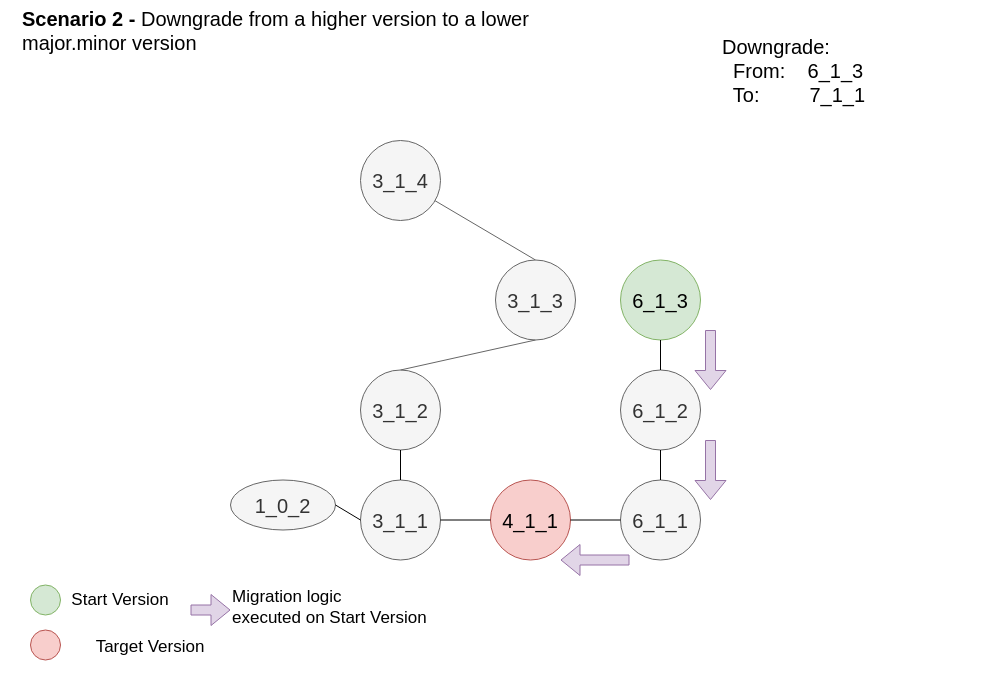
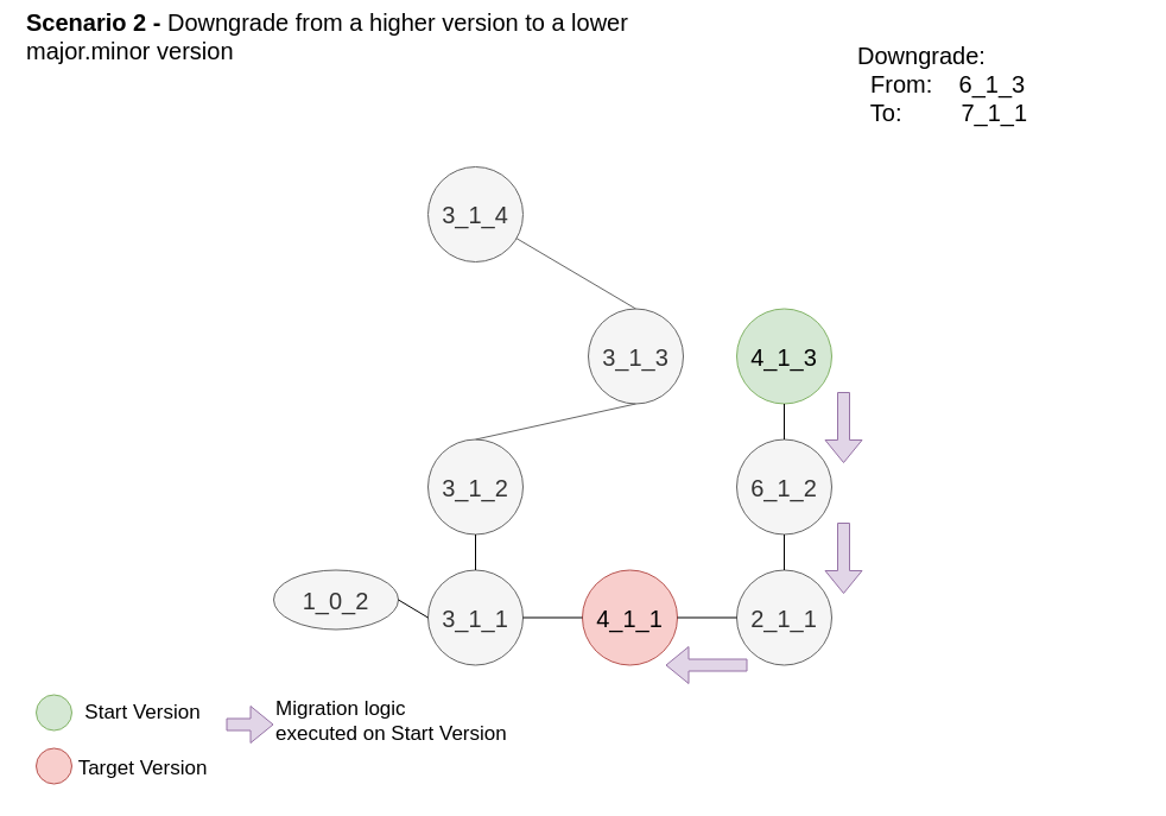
  <mxCell id="0" />
  <mxCell id="1" parent="0" />
  <mxCell id="2" value="&lt;font style=&quot;font-size: 20px&quot;&gt;1_0_2&lt;/font&gt;" style="ellipse;whiteSpace=wrap;html=1;aspect=fixed;shadow=0;fillColor=#f5f5f5;strokeColor=#666666;fontColor=#333333;" parent="1" vertex="1"><mxGeometry x="230" y="479.5" width="105" height="50" as="geometry" /></mxCell>
  <mxCell id="3" value="&lt;font style=&quot;font-size: 20px&quot;&gt;3_1_1&lt;/font&gt;" style="ellipse;whiteSpace=wrap;html=1;aspect=fixed;shadow=0;fillColor=#f5f5f5;strokeColor=#666666;fontColor=#333333;" parent="1" vertex="1"><mxGeometry x="360" y="479.5" width="80" height="80" as="geometry" /></mxCell>
  <mxCell id="4" value="&lt;font style=&quot;font-size: 20px&quot;&gt;4_1_1&lt;/font&gt;" style="ellipse;whiteSpace=wrap;html=1;aspect=fixed;shadow=0;fillColor=#f8cecc;strokeColor=#b85450;" parent="1" vertex="1"><mxGeometry x="490" y="479.5" width="80" height="80" as="geometry" /></mxCell>
- <mxCell id="5" value="&lt;font style=&quot;font-size: 20px&quot;&gt;6_1_1&lt;/font&gt;" style="ellipse;whiteSpace=wrap;html=1;aspect=fixed;shadow=0;fillColor=#f5f5f5;strokeColor=#666666;fontColor=#333333;" parent="1" vertex="1"><mxGeometry x="620" y="479.5" width="80" height="80" as="geometry" /></mxCell>
+ <mxCell id="5" value="&lt;font style=&quot;font-size: 20px&quot;&gt;2_1_1&lt;/font&gt;" style="ellipse;whiteSpace=wrap;html=1;aspect=fixed;shadow=0;fillColor=#f5f5f5;strokeColor=#666666;fontColor=#333333;" parent="1" vertex="1"><mxGeometry x="620" y="479.5" width="80" height="80" as="geometry" /></mxCell>
  <mxCell id="6" value="&lt;font style=&quot;font-size: 20px&quot;&gt;3_1_2&lt;/font&gt;" style="ellipse;whiteSpace=wrap;html=1;aspect=fixed;shadow=0;fillColor=#f5f5f5;strokeColor=#666666;fontColor=#333333;" parent="1" vertex="1"><mxGeometry x="360" y="369.5" width="80" height="80" as="geometry" /></mxCell>
  <mxCell id="7" value="&lt;font style=&quot;font-size: 20px&quot;&gt;3_1_3&lt;/font&gt;" style="ellipse;whiteSpace=wrap;html=1;aspect=fixed;shadow=0;fillColor=#f5f5f5;strokeColor=#666666;fontColor=#333333;" parent="1" vertex="1"><mxGeometry x="495" y="259.5" width="80" height="80" as="geometry" /></mxCell>
  <mxCell id="8" value="&lt;font style=&quot;font-size: 20px&quot;&gt;3_1_4&lt;/font&gt;" style="ellipse;whiteSpace=wrap;html=1;aspect=fixed;shadow=0;fillColor=#f5f5f5;strokeColor=#666666;fontColor=#333333;" parent="1" vertex="1"><mxGeometry x="360" y="140" width="80" height="80" as="geometry" /></mxCell>
  <mxCell id="9" value="&lt;font style=&quot;font-size: 20px&quot;&gt;6_1_2&lt;/font&gt;" style="ellipse;whiteSpace=wrap;html=1;aspect=fixed;shadow=0;fillColor=#f5f5f5;strokeColor=#666666;fontColor=#333333;" parent="1" vertex="1"><mxGeometry x="620" y="369.5" width="80" height="80" as="geometry" /></mxCell>
- <mxCell id="10" value="&lt;font style=&quot;font-size: 20px&quot;&gt;6_1_3&lt;/font&gt;" style="ellipse;whiteSpace=wrap;html=1;aspect=fixed;shadow=0;fillColor=#d5e8d4;strokeColor=#82b366;" parent="1" vertex="1"><mxGeometry x="620" y="259.5" width="80" height="80" as="geometry" /></mxCell>
+ <mxCell id="10" value="&lt;font style=&quot;font-size: 20px&quot;&gt;4_1_3&lt;/font&gt;" style="ellipse;whiteSpace=wrap;html=1;aspect=fixed;shadow=0;fillColor=#d5e8d4;strokeColor=#82b366;" parent="1" vertex="1"><mxGeometry x="620" y="259.5" width="80" height="80" as="geometry" /></mxCell>
  <mxCell id="11" value="" style="endArrow=none;html=1;entryX=0;entryY=0.5;entryDx=0;entryDy=0;exitX=1;exitY=0.5;exitDx=0;exitDy=0;" parent="1" source="2" target="3" edge="1"><mxGeometry width="50" height="50" relative="1" as="geometry"><mxPoint x="310" y="519.5" as="sourcePoint" /><mxPoint x="425" y="599.5" as="targetPoint" /></mxGeometry></mxCell>
  <mxCell id="12" value="" style="endArrow=none;html=1;entryX=0;entryY=0.5;entryDx=0;entryDy=0;exitX=1;exitY=0.5;exitDx=0;exitDy=0;" parent="1" source="3" target="4" edge="1"><mxGeometry width="50" height="50" relative="1" as="geometry"><mxPoint x="530" y="599.5" as="sourcePoint" /><mxPoint x="580" y="599.5" as="targetPoint" /></mxGeometry></mxCell>
  <mxCell id="13" value="" style="endArrow=none;html=1;entryX=0;entryY=0.5;entryDx=0;entryDy=0;exitX=1;exitY=0.5;exitDx=0;exitDy=0;" parent="1" source="4" target="5" edge="1"><mxGeometry width="50" height="50" relative="1" as="geometry"><mxPoint x="580" y="569.5" as="sourcePoint" /><mxPoint x="630" y="569.5" as="targetPoint" /></mxGeometry></mxCell>
  <mxCell id="14" value="" style="endArrow=none;html=1;entryX=0.5;entryY=0;entryDx=0;entryDy=0;fillColor=#f5f5f5;strokeColor=#666666;" parent="1" source="8" target="7" edge="1"><mxGeometry width="50" height="50" relative="1" as="geometry"><mxPoint x="400" y="229.5" as="sourcePoint" /><mxPoint x="540" y="249.5" as="targetPoint" /></mxGeometry></mxCell>
  <mxCell id="15" value="" style="endArrow=none;html=1;entryX=0.5;entryY=0;entryDx=0;entryDy=0;exitX=0.5;exitY=1;exitDx=0;exitDy=0;fillColor=#f5f5f5;strokeColor=#666666;" parent="1" source="7" target="6" edge="1"><mxGeometry width="50" height="50" relative="1" as="geometry"><mxPoint x="270" y="609.5" as="sourcePoint" /><mxPoint x="320" y="609.5" as="targetPoint" /></mxGeometry></mxCell>
  <mxCell id="16" value="" style="endArrow=none;html=1;entryX=0.5;entryY=0;entryDx=0;entryDy=0;exitX=0.5;exitY=1;exitDx=0;exitDy=0;" parent="1" source="6" target="3" edge="1"><mxGeometry width="50" height="50" relative="1" as="geometry"><mxPoint x="280" y="619.5" as="sourcePoint" /><mxPoint x="330" y="619.5" as="targetPoint" /></mxGeometry></mxCell>
  <mxCell id="17" value="" style="endArrow=none;html=1;entryX=0.5;entryY=0;entryDx=0;entryDy=0;exitX=0.5;exitY=1;exitDx=0;exitDy=0;" parent="1" source="10" target="9" edge="1"><mxGeometry width="50" height="50" relative="1" as="geometry"><mxPoint x="760" y="329.5" as="sourcePoint" /><mxPoint x="810" y="329.5" as="targetPoint" /></mxGeometry></mxCell>
  <mxCell id="18" value="" style="endArrow=none;html=1;entryX=0.5;entryY=0;entryDx=0;entryDy=0;exitX=0.5;exitY=1;exitDx=0;exitDy=0;" parent="1" source="9" target="5" edge="1"><mxGeometry width="50" height="50" relative="1" as="geometry"><mxPoint x="300" y="639.5" as="sourcePoint" /><mxPoint x="350" y="639.5" as="targetPoint" /></mxGeometry></mxCell>
  <mxCell id="19" value="" style="shape=flexArrow;endArrow=classic;html=1;fillColor=#e1d5e7;strokeColor=#9673a6;" parent="1" edge="1"><mxGeometry width="50" height="50" relative="1" as="geometry"><mxPoint x="710" y="329.5" as="sourcePoint" /><mxPoint x="710" y="389.5" as="targetPoint" /></mxGeometry></mxCell>
  <mxCell id="20" value="" style="shape=flexArrow;endArrow=classic;html=1;fillColor=#e1d5e7;strokeColor=#9673a6;" parent="1" edge="1"><mxGeometry width="50" height="50" relative="1" as="geometry"><mxPoint x="629" y="559.5" as="sourcePoint" /><mxPoint x="560" y="559.5" as="targetPoint" /></mxGeometry></mxCell>
  <mxCell id="21" value="&lt;font style=&quot;font-size: 20px&quot;&gt;Downgrade:&lt;br&gt;&amp;nbsp; From:&amp;nbsp; &amp;nbsp; 6_1_3&lt;br&gt;&amp;nbsp; To:&amp;nbsp; &amp;nbsp; &amp;nbsp; &amp;nbsp; &amp;nbsp;7_1_1&lt;/font&gt;" style="text;html=1;strokeColor=none;fillColor=none;align=left;verticalAlign=middle;whiteSpace=wrap;rounded=0;shadow=0;" parent="1" vertex="1"><mxGeometry x="720" y="50" width="240" height="40" as="geometry" /></mxCell>
  <mxCell id="22" value="" style="shape=flexArrow;endArrow=classic;html=1;fillColor=#e1d5e7;strokeColor=#9673a6;" parent="1" edge="1"><mxGeometry width="50" height="50" relative="1" as="geometry"><mxPoint x="710" y="439.5" as="sourcePoint" /><mxPoint x="710" y="499.5" as="targetPoint" /></mxGeometry></mxCell>
  <mxCell id="23" value="" style="ellipse;whiteSpace=wrap;html=1;aspect=fixed;fillColor=#d5e8d4;strokeColor=#82b366;" parent="1" vertex="1"><mxGeometry x="30" y="584.5" width="30" height="30" as="geometry" /></mxCell>
  <mxCell id="24" value="Start Version" style="text;html=1;strokeColor=none;fillColor=none;align=center;verticalAlign=middle;whiteSpace=wrap;rounded=0;fontSize=17;" parent="1" vertex="1"><mxGeometry x="70" y="582.5" width="100" height="35" as="geometry" /></mxCell>
  <mxCell id="25" value="" style="ellipse;whiteSpace=wrap;html=1;aspect=fixed;fillColor=#f8cecc;strokeColor=#b85450;" parent="1" vertex="1"><mxGeometry x="30" y="629.5" width="30" height="30" as="geometry" /></mxCell>
- <mxCell id="26" value="Target Version" style="text;html=1;strokeColor=none;fillColor=none;align=center;verticalAlign=middle;whiteSpace=wrap;rounded=0;fontSize=17;" parent="1" vertex="1"><mxGeometry x="90" y="629.5" width="120" height="35" as="geometry" /></mxCell>
+ <mxCell id="26" value="Target Version" style="text;html=1;strokeColor=none;fillColor=none;align=center;verticalAlign=middle;whiteSpace=wrap;rounded=0;fontSize=17;" parent="1" vertex="1"><mxGeometry x="60" y="629.5" width="120" height="35" as="geometry" /></mxCell>
  <mxCell id="27" value="" style="shape=flexArrow;endArrow=classic;html=1;fillColor=#e1d5e7;strokeColor=#9673a6;" parent="1" edge="1"><mxGeometry width="50" height="50" relative="1" as="geometry"><mxPoint x="190" y="609.5" as="sourcePoint" /><mxPoint x="230" y="609.5" as="targetPoint" /></mxGeometry></mxCell>
  <mxCell id="28" value="Migration logic &lt;br&gt;executed on Start Version" style="text;html=1;strokeColor=none;fillColor=none;align=left;verticalAlign=middle;whiteSpace=wrap;rounded=0;fontSize=17;" parent="1" vertex="1"><mxGeometry x="230" y="589.5" width="310" height="35" as="geometry" /></mxCell>
  <mxCell id="29" value="&lt;font style=&quot;font-size: 20px&quot;&gt;&lt;b&gt;Scenario 2 - &lt;/b&gt;Downgrade from a higher version to a lower major.minor version&lt;/font&gt;" style="text;html=1;strokeColor=none;fillColor=none;align=left;verticalAlign=middle;whiteSpace=wrap;rounded=0;" parent="1" vertex="1"><mxGeometry x="20" y="20" width="610" height="20" as="geometry" /></mxCell>
